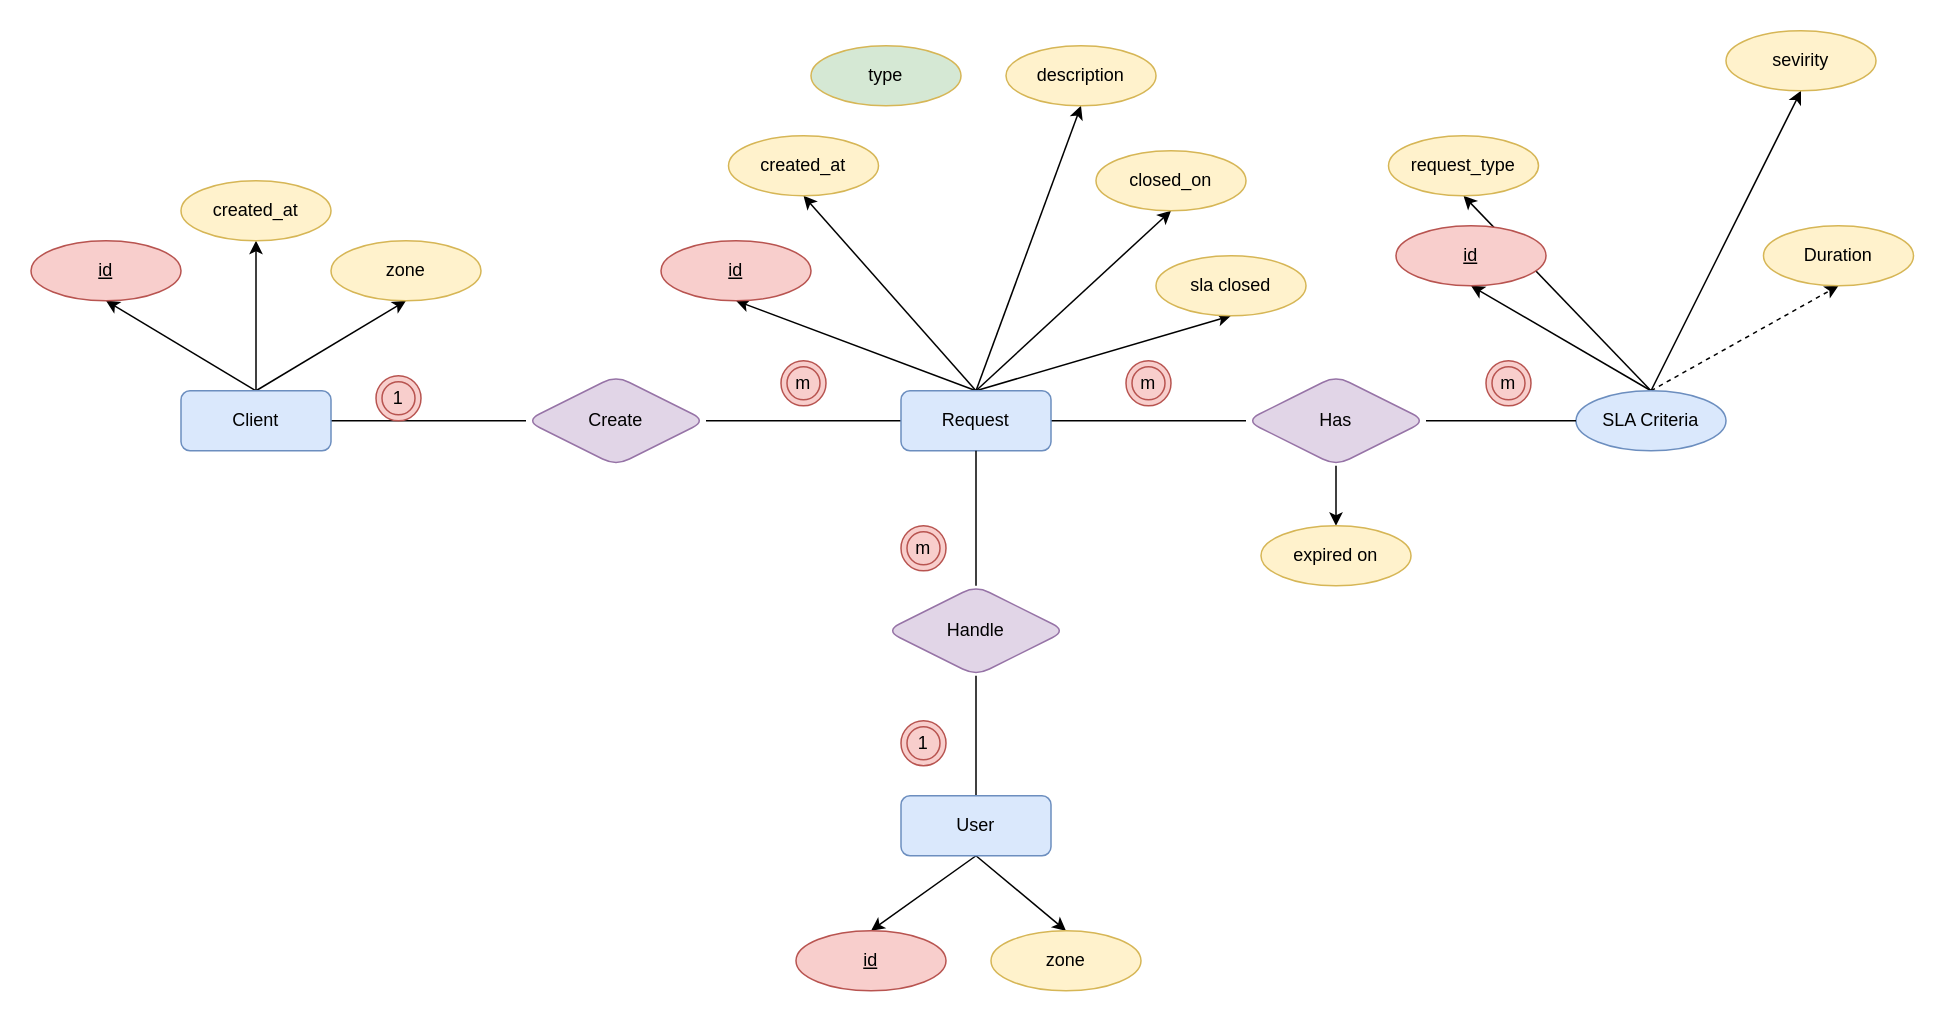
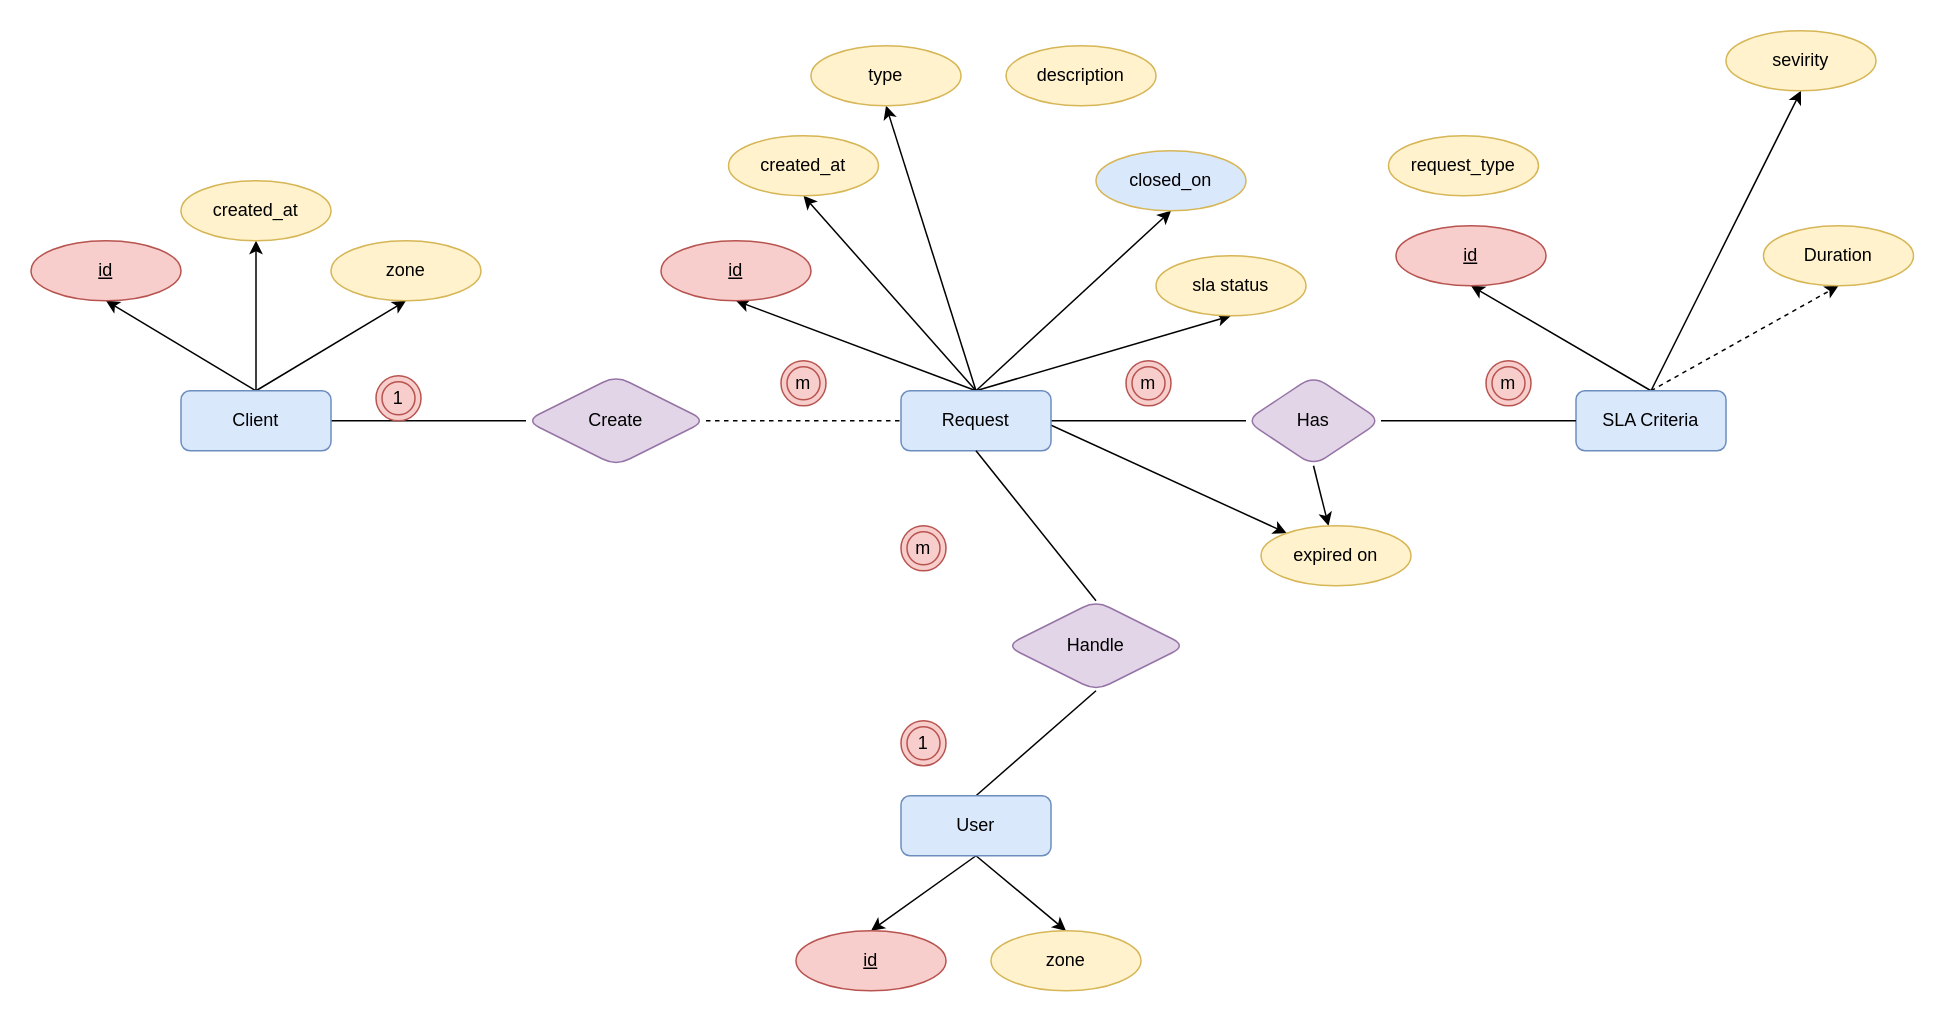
  <mxCell id="0" />
  <mxCell id="1" parent="0" />
- <mxCell id="2" style="edgeStyle=none;rounded=0;orthogonalLoop=1;jettySize=auto;html=1;exitX=1;exitY=0.5;exitDx=0;exitDy=0;entryX=0;entryY=0.5;entryDx=0;entryDy=0;endArrow=none;endFill=0;" edge="1" parent="1" source="3" target="20"><mxGeometry relative="1" as="geometry" /></mxCell>
+ <mxCell id="2" style="edgeStyle=none;rounded=0;orthogonalLoop=1;jettySize=auto;html=1;exitX=1;exitY=0.5;exitDx=0;exitDy=0;entryX=0;entryY=0.5;entryDx=0;entryDy=0;endArrow=none;endFill=0;dashed=1;" edge="1" parent="1" source="3" target="20"><mxGeometry relative="1" as="geometry" /></mxCell>
  <mxCell id="3" value="Create" style="shape=rhombus;perimeter=rhombusPerimeter;whiteSpace=wrap;html=1;align=center;rounded=1;fillColor=#e1d5e7;strokeColor=#9673a6;" vertex="1" parent="1"><mxGeometry x="350" y="250" width="120" height="60" as="geometry" /></mxCell>
  <mxCell id="4" style="rounded=0;orthogonalLoop=1;jettySize=auto;html=1;exitX=1;exitY=0.5;exitDx=0;exitDy=0;endArrow=none;endFill=0;" edge="1" parent="1" source="8" target="3"><mxGeometry relative="1" as="geometry" /></mxCell>
  <mxCell id="5" style="edgeStyle=none;rounded=0;orthogonalLoop=1;jettySize=auto;html=1;exitX=0.5;exitY=0;exitDx=0;exitDy=0;entryX=0.5;entryY=1;entryDx=0;entryDy=0;endArrow=classic;endFill=1;" edge="1" parent="1" source="8" target="45"><mxGeometry relative="1" as="geometry" /></mxCell>
  <mxCell id="6" style="edgeStyle=none;rounded=0;orthogonalLoop=1;jettySize=auto;html=1;exitX=0.5;exitY=0;exitDx=0;exitDy=0;entryX=0.5;entryY=1;entryDx=0;entryDy=0;endArrow=classic;endFill=1;" edge="1" parent="1" source="8" target="49"><mxGeometry relative="1" as="geometry" /></mxCell>
  <mxCell id="7" style="edgeStyle=none;rounded=0;orthogonalLoop=1;jettySize=auto;html=1;exitX=0.5;exitY=0;exitDx=0;exitDy=0;entryX=0.5;entryY=1;entryDx=0;entryDy=0;endArrow=classic;endFill=1;" edge="1" parent="1" source="8" target="50"><mxGeometry relative="1" as="geometry" /></mxCell>
  <mxCell id="8" value="Client" style="whiteSpace=wrap;html=1;align=center;rounded=1;fillColor=#dae8fc;strokeColor=#6c8ebf;" vertex="1" parent="1"><mxGeometry x="120" y="260" width="100" height="40" as="geometry" /></mxCell>
  <mxCell id="9" style="edgeStyle=none;rounded=0;orthogonalLoop=1;jettySize=auto;html=1;exitX=0.5;exitY=0;exitDx=0;exitDy=0;entryX=0.5;entryY=1;entryDx=0;entryDy=0;endArrow=none;endFill=0;" edge="1" parent="1" source="12" target="24"><mxGeometry relative="1" as="geometry" /></mxCell>
  <mxCell id="10" style="edgeStyle=none;rounded=0;orthogonalLoop=1;jettySize=auto;html=1;exitX=0.5;exitY=1;exitDx=0;exitDy=0;entryX=0.5;entryY=0;entryDx=0;entryDy=0;endArrow=classic;endFill=1;" edge="1" parent="1" source="12" target="51"><mxGeometry relative="1" as="geometry" /></mxCell>
  <mxCell id="11" style="edgeStyle=none;rounded=0;orthogonalLoop=1;jettySize=auto;html=1;exitX=0.5;exitY=1;exitDx=0;exitDy=0;entryX=0.5;entryY=0;entryDx=0;entryDy=0;endArrow=classic;endFill=1;" edge="1" parent="1" source="12" target="52"><mxGeometry relative="1" as="geometry" /></mxCell>
  <mxCell id="12" value="User" style="whiteSpace=wrap;html=1;align=center;rounded=1;fillColor=#dae8fc;strokeColor=#6c8ebf;" vertex="1" parent="1"><mxGeometry x="600" y="530" width="100" height="40" as="geometry" /></mxCell>
  <mxCell id="13" style="edgeStyle=none;rounded=0;orthogonalLoop=1;jettySize=auto;html=1;exitX=0.5;exitY=0;exitDx=0;exitDy=0;entryX=0.5;entryY=1;entryDx=0;entryDy=0;endArrow=classic;endFill=1;" edge="1" parent="1" source="20" target="26"><mxGeometry relative="1" as="geometry" /></mxCell>
+ <mxCell id="14" style="edgeStyle=none;rounded=0;orthogonalLoop=1;jettySize=auto;html=1;exitX=0.5;exitY=0;exitDx=0;exitDy=0;entryX=0.5;entryY=1;entryDx=0;entryDy=0;endArrow=classic;endFill=1;" edge="1" parent="1" source="20" target="27"><mxGeometry relative="1" as="geometry" /></mxCell>
  <mxCell id="15" style="edgeStyle=none;rounded=0;orthogonalLoop=1;jettySize=auto;html=1;exitX=0.5;exitY=0;exitDx=0;exitDy=0;entryX=0.5;entryY=1;entryDx=0;entryDy=0;endArrow=classic;endFill=1;" edge="1" parent="1" source="20" target="28"><mxGeometry relative="1" as="geometry" /></mxCell>
  <mxCell id="16" style="edgeStyle=none;rounded=0;orthogonalLoop=1;jettySize=auto;html=1;exitX=0.5;exitY=0;exitDx=0;exitDy=0;entryX=0.5;entryY=1;entryDx=0;entryDy=0;endArrow=classic;endFill=1;" edge="1" parent="1" source="20" target="29"><mxGeometry relative="1" as="geometry" /></mxCell>
  <mxCell id="17" style="edgeStyle=none;rounded=0;orthogonalLoop=1;jettySize=auto;html=1;exitX=1;exitY=0.5;exitDx=0;exitDy=0;endArrow=none;endFill=0;" edge="1" parent="1" source="20" target="39"><mxGeometry relative="1" as="geometry" /></mxCell>
  <mxCell id="18" style="edgeStyle=none;rounded=0;orthogonalLoop=1;jettySize=auto;html=1;exitX=0.5;exitY=0;exitDx=0;exitDy=0;entryX=0.5;entryY=1;entryDx=0;entryDy=0;endArrow=classic;endFill=1;" edge="1" parent="1" source="20" target="47"><mxGeometry relative="1" as="geometry" /></mxCell>
- <mxCell id="19" style="edgeStyle=none;rounded=0;orthogonalLoop=1;jettySize=auto;html=1;exitX=0.5;exitY=0;exitDx=0;exitDy=0;entryX=0.5;entryY=1;entryDx=0;entryDy=0;endArrow=classic;endFill=1;" edge="1" parent="1" source="20" target="48"><mxGeometry relative="1" as="geometry" /></mxCell>
+ <mxCell id="19" style="edgeStyle=none;rounded=0;orthogonalLoop=1;jettySize=auto;html=1;exitX=0.5;exitY=0;exitDx=0;exitDy=0;endArrow=classic;endFill=1;" edge="1" parent="1" source="20" target="46"><mxGeometry relative="1" as="geometry" /></mxCell>
  <mxCell id="20" value="Request" style="whiteSpace=wrap;html=1;align=center;rounded=1;fillColor=#dae8fc;strokeColor=#6c8ebf;" vertex="1" parent="1"><mxGeometry x="600" y="260" width="100" height="40" as="geometry" /></mxCell>
  <mxCell id="21" value="m" style="ellipse;shape=doubleEllipse;whiteSpace=wrap;html=1;aspect=fixed;fillColor=#f8cecc;strokeColor=#b85450;" vertex="1" parent="1"><mxGeometry x="520" y="240" width="30" height="30" as="geometry" /></mxCell>
  <mxCell id="22" value="1" style="ellipse;shape=doubleEllipse;whiteSpace=wrap;html=1;aspect=fixed;fillColor=#f8cecc;strokeColor=#b85450;" vertex="1" parent="1"><mxGeometry x="600" y="480" width="30" height="30" as="geometry" /></mxCell>
  <mxCell id="23" style="edgeStyle=none;rounded=0;orthogonalLoop=1;jettySize=auto;html=1;exitX=0.5;exitY=0;exitDx=0;exitDy=0;entryX=0.5;entryY=1;entryDx=0;entryDy=0;endArrow=none;endFill=0;" edge="1" parent="1" source="24" target="20"><mxGeometry relative="1" as="geometry" /></mxCell>
- <mxCell id="24" value="Handle" style="shape=rhombus;perimeter=rhombusPerimeter;whiteSpace=wrap;html=1;align=center;rounded=1;fillColor=#e1d5e7;strokeColor=#9673a6;" vertex="1" parent="1"><mxGeometry x="590" y="390" width="120" height="60" as="geometry" /></mxCell>
+ <mxCell id="24" value="Handle" style="shape=rhombus;perimeter=rhombusPerimeter;whiteSpace=wrap;html=1;align=center;rounded=1;fillColor=#e1d5e7;strokeColor=#9673a6;" vertex="1" parent="1"><mxGeometry x="670" y="400" width="120" height="60" as="geometry" /></mxCell>
  <mxCell id="25" value="m" style="ellipse;shape=doubleEllipse;whiteSpace=wrap;html=1;aspect=fixed;fillColor=#f8cecc;strokeColor=#b85450;" vertex="1" parent="1"><mxGeometry x="600" y="350" width="30" height="30" as="geometry" /></mxCell>
  <mxCell id="26" value="id" style="ellipse;whiteSpace=wrap;html=1;align=center;fontStyle=4;rounded=1;fillColor=#f8cecc;strokeColor=#b85450;" vertex="1" parent="1"><mxGeometry x="440" y="160" width="100" height="40" as="geometry" /></mxCell>
- <mxCell id="27" value="type" style="ellipse;whiteSpace=wrap;html=1;align=center;rounded=1;fillColor=#d5e8d4;strokeColor=#d6b656;" vertex="1" parent="1"><mxGeometry x="540" y="30" width="100" height="40" as="geometry" /></mxCell>
+ <mxCell id="27" value="type" style="ellipse;whiteSpace=wrap;html=1;align=center;rounded=1;fillColor=#fff2cc;strokeColor=#d6b656;" vertex="1" parent="1"><mxGeometry x="540" y="30" width="100" height="40" as="geometry" /></mxCell>
  <mxCell id="28" value="created_at" style="ellipse;whiteSpace=wrap;html=1;align=center;rounded=1;fillColor=#fff2cc;strokeColor=#d6b656;" vertex="1" parent="1"><mxGeometry x="485" y="90" width="100" height="40" as="geometry" /></mxCell>
- <mxCell id="29" value="closed_on" style="ellipse;whiteSpace=wrap;html=1;align=center;rounded=1;fillColor=#fff2cc;strokeColor=#d6b656;" vertex="1" parent="1"><mxGeometry x="730" y="100" width="100" height="40" as="geometry" /></mxCell>
+ <mxCell id="29" value="closed_on" style="ellipse;whiteSpace=wrap;html=1;align=center;rounded=1;fillColor=#dae8fc;strokeColor=#d6b656;" vertex="1" parent="1"><mxGeometry x="730" y="100" width="100" height="40" as="geometry" /></mxCell>
  <mxCell id="30" value="1" style="ellipse;shape=doubleEllipse;whiteSpace=wrap;html=1;aspect=fixed;fillColor=#f8cecc;strokeColor=#b85450;" vertex="1" parent="1"><mxGeometry x="250" y="250" width="30" height="30" as="geometry" /></mxCell>
  <mxCell id="31" style="edgeStyle=none;rounded=0;orthogonalLoop=1;jettySize=auto;html=1;exitX=0.5;exitY=0;exitDx=0;exitDy=0;entryX=0.5;entryY=1;entryDx=0;entryDy=0;endArrow=classic;endFill=1;" edge="1" parent="1" source="35" target="41"><mxGeometry relative="1" as="geometry" /></mxCell>
- <mxCell id="32" style="edgeStyle=none;rounded=0;orthogonalLoop=1;jettySize=auto;html=1;exitX=0.5;exitY=0;exitDx=0;exitDy=0;entryX=0.5;entryY=1;entryDx=0;entryDy=0;endArrow=classic;endFill=1;" edge="1" parent="1" source="35" target="42"><mxGeometry relative="1" as="geometry" /></mxCell>
  <mxCell id="33" style="edgeStyle=none;rounded=0;orthogonalLoop=1;jettySize=auto;html=1;exitX=0.5;exitY=0;exitDx=0;exitDy=0;entryX=0.5;entryY=1;entryDx=0;entryDy=0;endArrow=classic;endFill=1;" edge="1" parent="1" source="35" target="43"><mxGeometry relative="1" as="geometry" /></mxCell>
  <mxCell id="34" style="edgeStyle=none;rounded=0;orthogonalLoop=1;jettySize=auto;html=1;exitX=0.5;exitY=0;exitDx=0;exitDy=0;entryX=0.5;entryY=1;entryDx=0;entryDy=0;endArrow=classic;endFill=1;dashed=1;" edge="1" parent="1" source="35" target="44"><mxGeometry relative="1" as="geometry" /></mxCell>
- <mxCell id="35" value="SLA Criteria" style="ellipse;whiteSpace=wrap;html=1;align=center;fillColor=#dae8fc;strokeColor=#6c8ebf;" vertex="1" parent="1"><mxGeometry x="1050" y="260" width="100" height="40" as="geometry" /></mxCell>
+ <mxCell id="35" value="SLA Criteria" style="whiteSpace=wrap;html=1;align=center;rounded=1;fillColor=#dae8fc;strokeColor=#6c8ebf;" vertex="1" parent="1"><mxGeometry x="1050" y="260" width="100" height="40" as="geometry" /></mxCell>
  <mxCell id="36" value="m" style="ellipse;shape=doubleEllipse;whiteSpace=wrap;html=1;aspect=fixed;fillColor=#f8cecc;strokeColor=#b85450;" vertex="1" parent="1"><mxGeometry x="750" y="240" width="30" height="30" as="geometry" /></mxCell>
  <mxCell id="37" style="edgeStyle=none;rounded=0;orthogonalLoop=1;jettySize=auto;html=1;exitX=1;exitY=0.5;exitDx=0;exitDy=0;entryX=0;entryY=0.5;entryDx=0;entryDy=0;endArrow=none;endFill=0;" edge="1" parent="1" source="39" target="35"><mxGeometry relative="1" as="geometry" /></mxCell>
  <mxCell id="38" style="edgeStyle=none;rounded=0;orthogonalLoop=1;jettySize=auto;html=1;exitX=0.5;exitY=1;exitDx=0;exitDy=0;endArrow=classic;endFill=1;" edge="1" parent="1" source="39" target="46"><mxGeometry relative="1" as="geometry" /></mxCell>
- <mxCell id="39" value="Has" style="shape=rhombus;perimeter=rhombusPerimeter;whiteSpace=wrap;html=1;align=center;rounded=1;fillColor=#e1d5e7;strokeColor=#9673a6;" vertex="1" parent="1"><mxGeometry x="830" y="250" width="120" height="60" as="geometry" /></mxCell>
+ <mxCell id="39" value="Has" style="shape=rhombus;perimeter=rhombusPerimeter;whiteSpace=wrap;html=1;align=center;rounded=1;fillColor=#e1d5e7;strokeColor=#9673a6;" vertex="1" parent="1"><mxGeometry x="830" y="250" width="90" height="60" as="geometry" /></mxCell>
  <mxCell id="40" value="m" style="ellipse;shape=doubleEllipse;whiteSpace=wrap;html=1;aspect=fixed;fillColor=#f8cecc;strokeColor=#b85450;" vertex="1" parent="1"><mxGeometry x="990" y="240" width="30" height="30" as="geometry" /></mxCell>
  <mxCell id="41" value="id" style="ellipse;whiteSpace=wrap;html=1;align=center;fontStyle=4;rounded=1;fillColor=#f8cecc;strokeColor=#b85450;" vertex="1" parent="1"><mxGeometry x="930" y="150" width="100" height="40" as="geometry" /></mxCell>
  <mxCell id="42" value="request_type" style="ellipse;whiteSpace=wrap;html=1;align=center;rounded=1;fillColor=#fff2cc;strokeColor=#d6b656;" vertex="1" parent="1"><mxGeometry x="925" y="90" width="100" height="40" as="geometry" /></mxCell>
  <mxCell id="43" value="sevirity" style="ellipse;whiteSpace=wrap;html=1;align=center;rounded=1;fillColor=#fff2cc;strokeColor=#d6b656;" vertex="1" parent="1"><mxGeometry x="1150" y="20" width="100" height="40" as="geometry" /></mxCell>
  <mxCell id="44" value="Duration" style="ellipse;whiteSpace=wrap;html=1;align=center;rounded=1;fillColor=#fff2cc;strokeColor=#d6b656;" vertex="1" parent="1"><mxGeometry x="1175" y="150" width="100" height="40" as="geometry" /></mxCell>
  <mxCell id="45" value="id" style="ellipse;whiteSpace=wrap;html=1;align=center;fontStyle=4;rounded=1;fillColor=#f8cecc;strokeColor=#b85450;" vertex="1" parent="1"><mxGeometry x="20" y="160" width="100" height="40" as="geometry" /></mxCell>
  <mxCell id="46" value="expired on" style="ellipse;whiteSpace=wrap;html=1;align=center;rounded=1;fillColor=#fff2cc;strokeColor=#d6b656;" vertex="1" parent="1"><mxGeometry x="840" y="350" width="100" height="40" as="geometry" /></mxCell>
- <mxCell id="47" value="sla closed" style="ellipse;whiteSpace=wrap;html=1;align=center;rounded=1;fillColor=#fff2cc;strokeColor=#d6b656;" vertex="1" parent="1"><mxGeometry x="770" y="170" width="100" height="40" as="geometry" /></mxCell>
+ <mxCell id="47" value="sla status" style="ellipse;whiteSpace=wrap;html=1;align=center;rounded=1;fillColor=#fff2cc;strokeColor=#d6b656;" vertex="1" parent="1"><mxGeometry x="770" y="170" width="100" height="40" as="geometry" /></mxCell>
  <mxCell id="48" value="description" style="ellipse;whiteSpace=wrap;html=1;align=center;rounded=1;fillColor=#fff2cc;strokeColor=#d6b656;" vertex="1" parent="1"><mxGeometry x="670" y="30" width="100" height="40" as="geometry" /></mxCell>
  <mxCell id="49" value="created_at" style="ellipse;whiteSpace=wrap;html=1;align=center;rounded=1;fillColor=#fff2cc;strokeColor=#d6b656;" vertex="1" parent="1"><mxGeometry x="120" y="120" width="100" height="40" as="geometry" /></mxCell>
  <mxCell id="50" value="zone" style="ellipse;whiteSpace=wrap;html=1;align=center;rounded=1;fillColor=#fff2cc;strokeColor=#d6b656;" vertex="1" parent="1"><mxGeometry x="220" y="160" width="100" height="40" as="geometry" /></mxCell>
  <mxCell id="51" value="id" style="ellipse;whiteSpace=wrap;html=1;align=center;fontStyle=4;rounded=1;fillColor=#f8cecc;strokeColor=#b85450;" vertex="1" parent="1"><mxGeometry x="530" y="620" width="100" height="40" as="geometry" /></mxCell>
  <mxCell id="52" value="zone" style="ellipse;whiteSpace=wrap;html=1;align=center;rounded=1;fillColor=#fff2cc;strokeColor=#d6b656;" vertex="1" parent="1"><mxGeometry x="660" y="620" width="100" height="40" as="geometry" /></mxCell>
